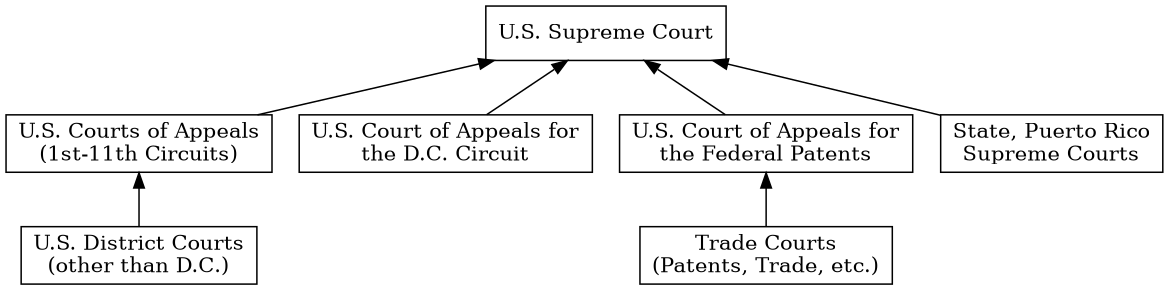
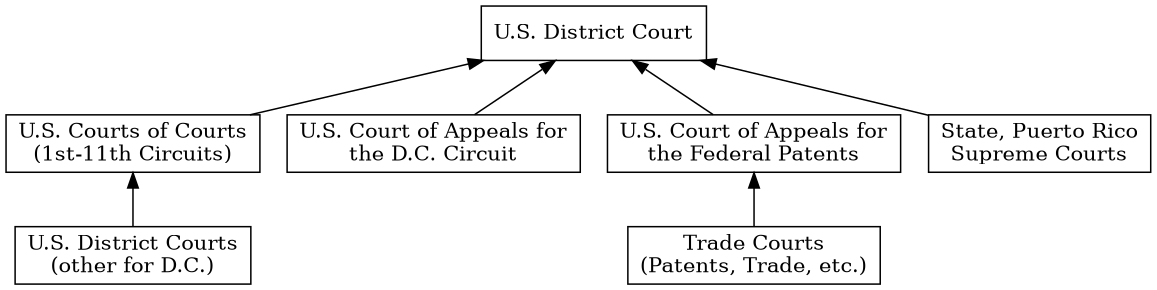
  digraph {
    rankdir=BT
    node [shape=box]
-   n1 [label="U.S. Supreme Court"]
-   n2 [label="U.S. Courts of Appeals\n(1st-11th Circuits)"]
+   n1 [label="U.S. District Court"]
+   n2 [label="U.S. Courts of Courts\n(1st-11th Circuits)"]
    n3 [label="U.S. Court of Appeals for\nthe D.C. Circuit"]
    n4 [label="U.S. Court of Appeals for\nthe Federal Patents"]
-   n5 [label="U.S. District Courts\n(other than D.C.)"]
+   n5 [label="U.S. District Courts\n(other for D.C.)"]
    n6 [label="Trade Courts\n(Patents, Trade, etc.)"]
    n7 [label="State, Puerto Rico\nSupreme Courts"]
    n2 -> n1
    n3 -> n1
    n4 -> n1
    n5 -> n2
    n6 -> n4
    n7 -> n1
  }
